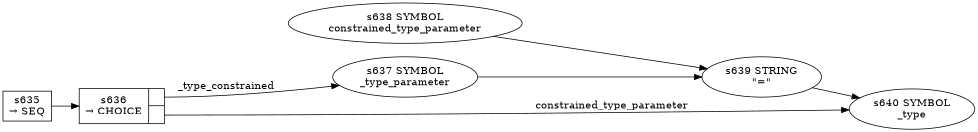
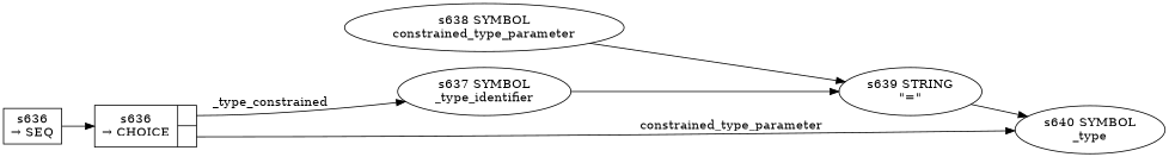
  digraph {
    rankdir=LR
-   n1 [fixedsize=false label="s635\n&rarr; SEQ" peripheries=1 shape=record]
+   n1 [fixedsize=false label="s636\n&rarr; SEQ" peripheries=1 shape=record]
    n2 [fixedsize=false label="{s636\n&rarr; CHOICE|{<p0>|<p1>}}" peripheries=1 shape=record]
-   n3 [label="s637 SYMBOL\n_type_parameter"]
+   n3 [label="s637 SYMBOL\n_type_identifier"]
    n4 [label="s640 SYMBOL\n_type"]
    n5 [label="s639 STRING\n\"=\""]
    n6 [label="s638 SYMBOL\nconstrained_type_parameter"]
    n1 -> n2
    n2 -> n3 [label=_type_constrained tailport=p0]
    n2 -> n4 [label=constrained_type_parameter tailport=p1]
    n3 -> n5
    n5 -> n4
    n6 -> n5
  }
